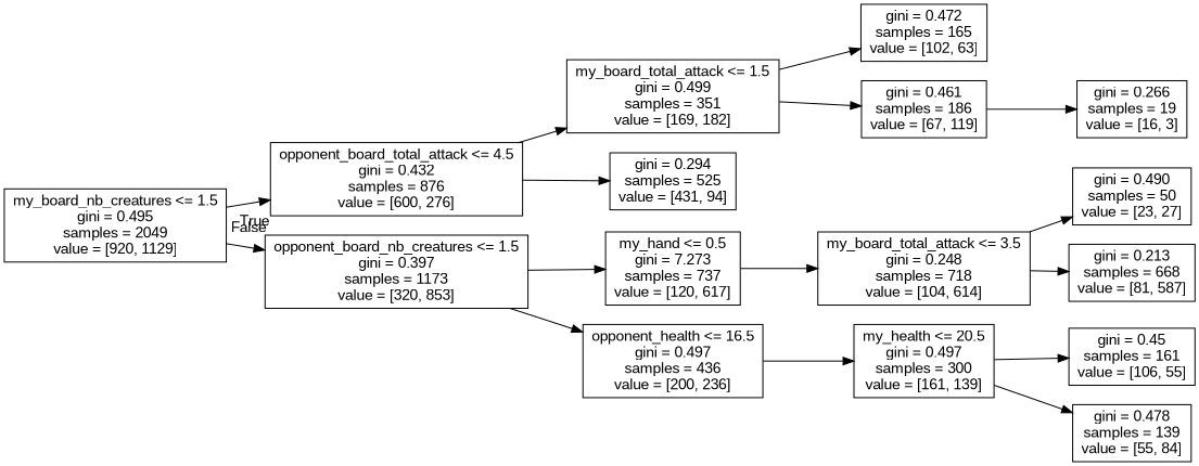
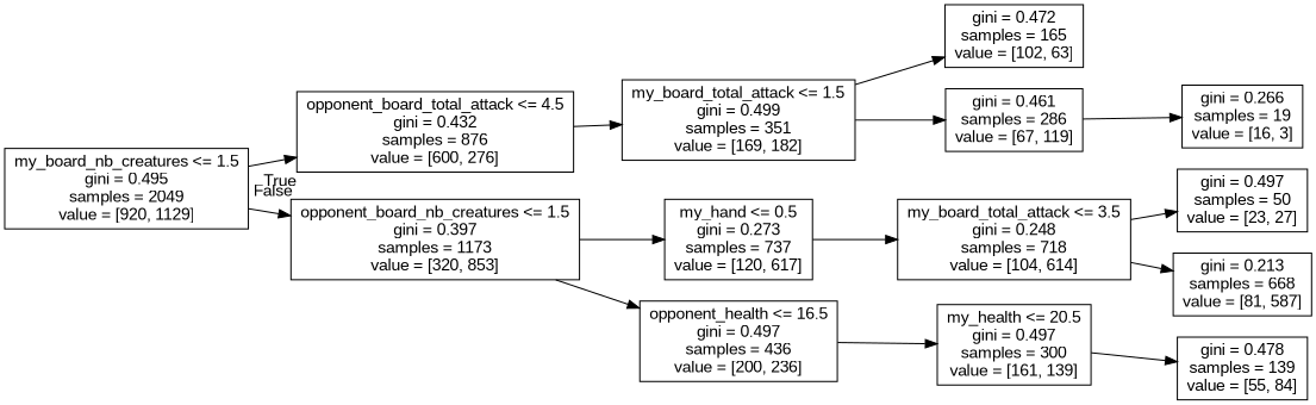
  digraph {
    fontname="Liberation Sans"
    rankdir=LR
    node [fontname="Liberation Sans" shape=box]
    edge [fontname="Liberation Sans"]
    n1 [label="my_board_nb_creatures <= 1.5\ngini = 0.495\nsamples = 2049\nvalue = [920, 1129]"]
    n2 [label="opponent_board_total_attack <= 4.5\ngini = 0.432\nsamples = 876\nvalue = [600, 276]"]
    n3 [label="opponent_board_nb_creatures <= 1.5\ngini = 0.397\nsamples = 1173\nvalue = [320, 853]"]
    n4 [label="my_board_total_attack <= 1.5\ngini = 0.499\nsamples = 351\nvalue = [169, 182]"]
-   n5 [label="gini = 0.294\nsamples = 525\nvalue = [431, 94]"]
-   n6 [label="my_hand <= 0.5\ngini = 7.273\nsamples = 737\nvalue = [120, 617]"]
+   n6 [label="my_hand <= 0.5\ngini = 0.273\nsamples = 737\nvalue = [120, 617]"]
    n7 [label="opponent_health <= 16.5\ngini = 0.497\nsamples = 436\nvalue = [200, 236]"]
    n8 [label="gini = 0.472\nsamples = 165\nvalue = [102, 63]"]
-   n9 [label="gini = 0.461\nsamples = 186\nvalue = [67, 119]"]
+   n9 [label="gini = 0.461\nsamples = 286\nvalue = [67, 119]"]
    n10 [label="gini = 0.266\nsamples = 19\nvalue = [16, 3]"]
    n11 [label="my_board_total_attack <= 3.5\ngini = 0.248\nsamples = 718\nvalue = [104, 614]"]
    n12 [label="my_health <= 20.5\ngini = 0.497\nsamples = 300\nvalue = [161, 139]"]
-   n13 [label="gini = 0.490\nsamples = 50\nvalue = [23, 27]"]
+   n13 [label="gini = 0.497\nsamples = 50\nvalue = [23, 27]"]
    n14 [label="gini = 0.213\nsamples = 668\nvalue = [81, 587]"]
-   n15 [label="gini = 0.45\nsamples = 161\nvalue = [106, 55]"]
    n16 [label="gini = 0.478\nsamples = 139\nvalue = [55, 84]"]
    n1 -> n2 [headlabel=True labelangle=45 labeldistance=2.5]
    n1 -> n3 [headlabel=False labelangle=-45 labeldistance=2.5]
    n2 -> n4
-   n2 -> n5
    n3 -> n6
    n3 -> n7
    n4 -> n8
    n4 -> n9
    n6 -> n11
    n7 -> n12
    n9 -> n10
    n11 -> n13
    n11 -> n14
-   n12 -> n15
    n12 -> n16
  }
